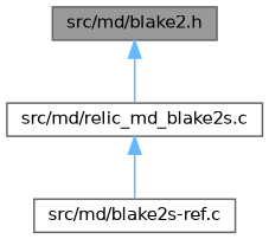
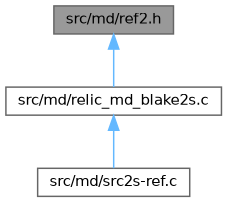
  digraph {
    node [color=grey40 fillcolor=white fontname=Helvetica fontsize=10 shape=box style=filled]
    edge [color=steelblue1 dir=back fontname=Helvetica fontsize=10 labelfontname=Helvetica labelfontsize=10 style=solid]
-   n1 [color=gray40 fillcolor=grey60 fontcolor=black height=0.2 label="src/md/blake2.h" width=0.4]
+   n1 [color=gray40 fillcolor=grey60 fontcolor=black height=0.2 label="src/md/ref2.h" width=0.4]
    n2 [height=0.2 label="src/md/relic_md_blake2s.c" width=0.4]
-   n3 [height=0.2 label="src/md/blake2s-ref.c" width=0.4]
+   n3 [height=0.2 label="src/md/src2s-ref.c" width=0.4]
    n1 -> n2
    n2 -> n3
  }
